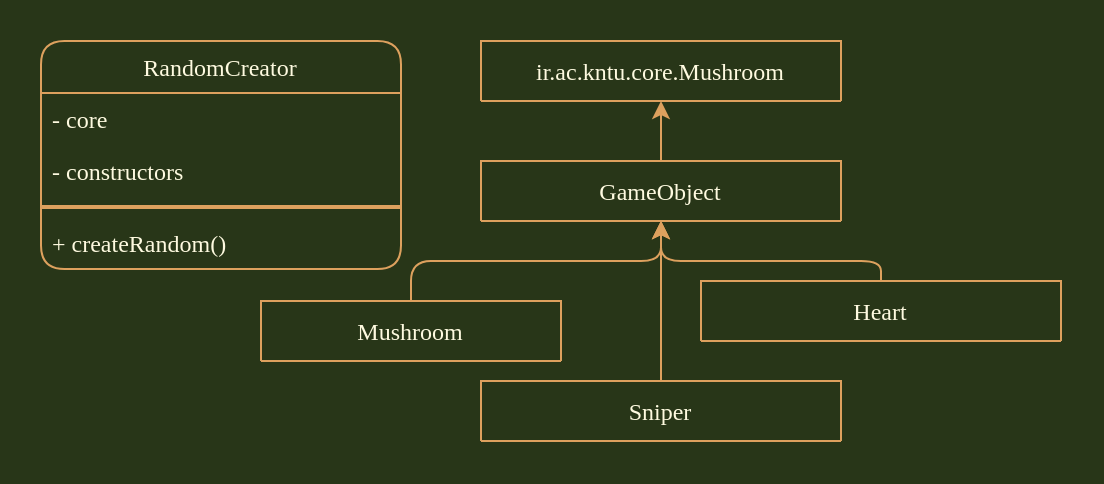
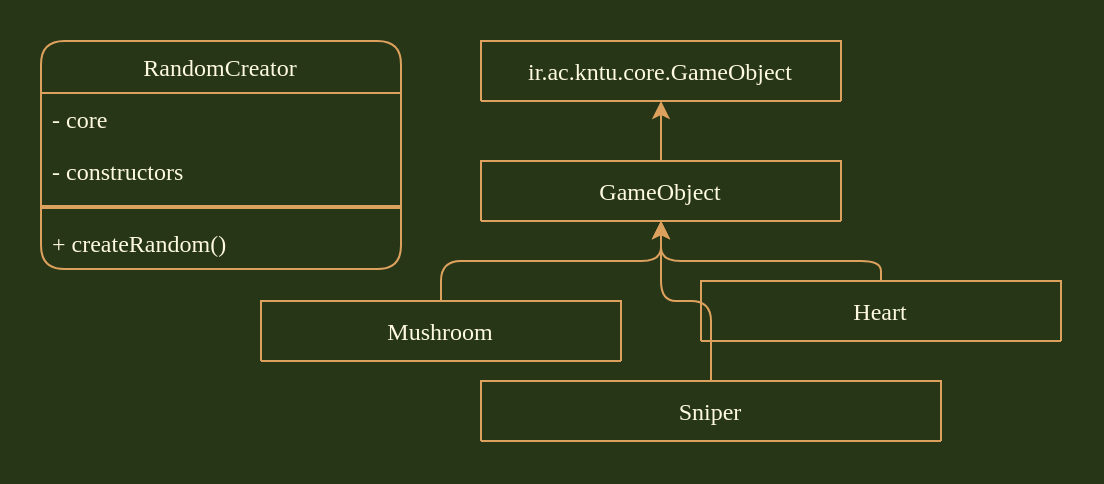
  <mxCell id="0" />
  <mxCell id="1" parent="0" />
- <mxCell id="2" value="ir.ac.kntu.core.Mushroom" style="swimlane;fontStyle=0;childLayout=stackLayout;horizontal=1;startSize=30;fillColor=none;horizontalStack=0;resizeParent=1;resizeParentMax=0;resizeLast=0;collapsible=1;marginBottom=0;strokeColor=#DDA15E;fontColor=#FEFAE0;fontFamily=Lucida Console;align=center;arcSize=0;rounded=1;" parent="1" vertex="1"><mxGeometry x="240" y="20" width="180" height="30" as="geometry" /></mxCell>
+ <mxCell id="2" value="ir.ac.kntu.core.GameObject" style="swimlane;fontStyle=0;childLayout=stackLayout;horizontal=1;startSize=30;fillColor=none;horizontalStack=0;resizeParent=1;resizeParentMax=0;resizeLast=0;collapsible=1;marginBottom=0;strokeColor=#DDA15E;fontColor=#FEFAE0;fontFamily=Lucida Console;align=center;arcSize=0;rounded=1;" parent="1" vertex="1"><mxGeometry x="240" y="20" width="180" height="30" as="geometry" /></mxCell>
  <mxCell id="3" style="edgeStyle=orthogonalEdgeStyle;curved=0;sketch=0;orthogonalLoop=1;jettySize=auto;html=1;fontColor=#FEFAE0;strokeColor=#DDA15E;fillColor=#BC6C25;labelBackgroundColor=#283618;" parent="1" source="4" target="2" edge="1"><mxGeometry relative="1" as="geometry" /></mxCell>
  <mxCell id="4" value="GameObject" style="swimlane;fontStyle=0;childLayout=stackLayout;horizontal=1;startSize=30;fillColor=none;horizontalStack=0;resizeParent=1;resizeParentMax=0;resizeLast=0;collapsible=1;marginBottom=0;strokeColor=#DDA15E;fontColor=#FEFAE0;fontFamily=Lucida Console;align=center;rounded=1;" parent="1" vertex="1"><mxGeometry x="240" y="80" width="180" height="30" as="geometry" /></mxCell>
  <mxCell id="5" value="RandomCreator" style="swimlane;fontStyle=0;childLayout=stackLayout;horizontal=1;startSize=26;fillColor=none;horizontalStack=0;resizeParent=1;resizeParentMax=0;resizeLast=0;collapsible=1;marginBottom=0;strokeColor=#DDA15E;fontColor=#FEFAE0;fontFamily=Lucida Console;align=center;rounded=1;" vertex="1" parent="1"><mxGeometry x="20" y="20" width="180" height="114" as="geometry"><mxRectangle x="540" y="10" width="130" height="26" as="alternateBounds" /></mxGeometry></mxCell>
  <mxCell id="6" value="- core" style="text;strokeColor=none;fillColor=none;align=left;verticalAlign=top;spacingLeft=4;spacingRight=4;overflow=hidden;rotatable=0;points=[[0,0.5],[1,0.5]];portConstraint=eastwest;fontColor=#FEFAE0;fontFamily=Lucida Console;rounded=1;" vertex="1" parent="5"><mxGeometry y="26" width="180" height="26" as="geometry" /></mxCell>
  <mxCell id="7" value="- constructors" style="text;strokeColor=none;fillColor=none;align=left;verticalAlign=top;spacingLeft=4;spacingRight=4;overflow=hidden;rotatable=0;points=[[0,0.5],[1,0.5]];portConstraint=eastwest;fontColor=#FEFAE0;fontFamily=Lucida Console;rounded=1;" vertex="1" parent="5"><mxGeometry y="52" width="180" height="26" as="geometry" /></mxCell>
  <mxCell id="8" value="" style="line;strokeWidth=2;html=1;shadow=0;glass=0;sketch=0;fontFamily=Comic Sans MS;fontColor=#FEFAE0;fillColor=none;align=center;strokeColor=#DDA15E;labelBackgroundColor=#283618;rounded=1;" vertex="1" parent="5"><mxGeometry y="78" width="180" height="10" as="geometry" /></mxCell>
  <mxCell id="9" value="+ createRandom()" style="text;strokeColor=none;fillColor=none;align=left;verticalAlign=top;spacingLeft=4;spacingRight=4;overflow=hidden;rotatable=0;points=[[0,0.5],[1,0.5]];portConstraint=eastwest;fontColor=#FEFAE0;fontFamily=Lucida Console;rounded=1;" vertex="1" parent="5"><mxGeometry y="88" width="180" height="26" as="geometry" /></mxCell>
  <mxCell id="10" style="edgeStyle=orthogonalEdgeStyle;orthogonalLoop=1;jettySize=auto;html=1;entryX=0.5;entryY=1;entryDx=0;entryDy=0;labelBackgroundColor=#283618;strokeColor=#DDA15E;fontColor=#FEFAE0;" edge="1" parent="1" source="11" target="4"><mxGeometry relative="1" as="geometry"><Array as="points"><mxPoint x="440" y="130" /><mxPoint x="330" y="130" /></Array></mxGeometry></mxCell>
  <mxCell id="11" value="Heart" style="swimlane;fontStyle=0;childLayout=stackLayout;horizontal=1;startSize=30;fillColor=none;horizontalStack=0;resizeParent=1;resizeParentMax=0;resizeLast=0;collapsible=1;marginBottom=0;strokeColor=#DDA15E;fontColor=#FEFAE0;fontFamily=Lucida Console;align=center;rounded=1;" vertex="1" parent="1"><mxGeometry x="350" y="140" width="180" height="30" as="geometry" /></mxCell>
  <mxCell id="12" style="edgeStyle=orthogonalEdgeStyle;curved=0;rounded=1;sketch=0;orthogonalLoop=1;jettySize=auto;html=1;fontColor=#FEFAE0;strokeColor=#DDA15E;fillColor=#BC6C25;" edge="1" parent="1" source="13" target="4"><mxGeometry relative="1" as="geometry" /></mxCell>
- <mxCell id="13" value="Sniper" style="swimlane;fontStyle=0;childLayout=stackLayout;horizontal=1;startSize=30;fillColor=none;horizontalStack=0;resizeParent=1;resizeParentMax=0;resizeLast=0;collapsible=1;marginBottom=0;strokeColor=#DDA15E;fontColor=#FEFAE0;fontFamily=Lucida Console;align=center;rounded=1;" vertex="1" parent="1"><mxGeometry x="240" y="190" width="180" height="30" as="geometry" /></mxCell>
+ <mxCell id="13" value="Sniper" style="swimlane;fontStyle=0;childLayout=stackLayout;horizontal=1;startSize=30;fillColor=none;horizontalStack=0;resizeParent=1;resizeParentMax=0;resizeLast=0;collapsible=1;marginBottom=0;strokeColor=#DDA15E;fontColor=#FEFAE0;fontFamily=Lucida Console;align=center;rounded=1;" vertex="1" parent="1"><mxGeometry x="240" y="190" width="230" height="30" as="geometry" /></mxCell>
  <mxCell id="14" style="edgeStyle=orthogonalEdgeStyle;curved=0;rounded=1;sketch=0;orthogonalLoop=1;jettySize=auto;html=1;fontColor=#FEFAE0;strokeColor=#DDA15E;fillColor=#BC6C25;" edge="1" parent="1" source="15" target="4"><mxGeometry relative="1" as="geometry" /></mxCell>
- <mxCell id="15" value="Mushroom" style="swimlane;fontStyle=0;childLayout=stackLayout;horizontal=1;startSize=30;fillColor=none;horizontalStack=0;resizeParent=1;resizeParentMax=0;resizeLast=0;collapsible=1;marginBottom=0;strokeColor=#DDA15E;fontColor=#FEFAE0;fontFamily=Lucida Console;align=center;rounded=1;" vertex="1" parent="1"><mxGeometry x="130" y="150" width="150" height="30" as="geometry"><mxRectangle x="760" y="140" width="90" height="30" as="alternateBounds" /></mxGeometry></mxCell>
+ <mxCell id="15" value="Mushroom" style="swimlane;fontStyle=0;childLayout=stackLayout;horizontal=1;startSize=30;fillColor=none;horizontalStack=0;resizeParent=1;resizeParentMax=0;resizeLast=0;collapsible=1;marginBottom=0;strokeColor=#DDA15E;fontColor=#FEFAE0;fontFamily=Lucida Console;align=center;rounded=1;" vertex="1" parent="1"><mxGeometry x="130" y="150" width="180" height="30" as="geometry"><mxRectangle x="760" y="140" width="90" height="30" as="alternateBounds" /></mxGeometry></mxCell>
